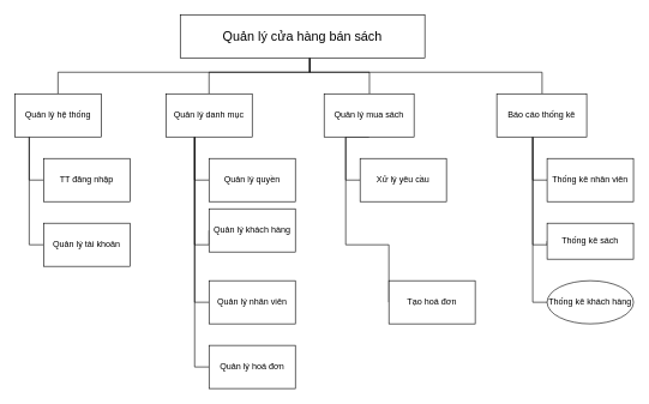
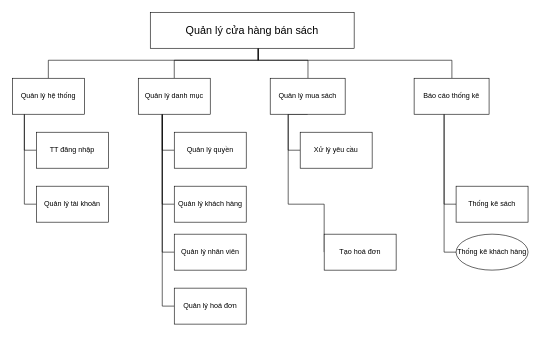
  <mxCell id="0" />
  <mxCell id="1" parent="0" />
  <mxCell id="2" style="edgeStyle=orthogonalEdgeStyle;rounded=0;orthogonalLoop=1;jettySize=auto;html=1;endArrow=none;endFill=0;" edge="1" parent="1" source="6" target="16"><mxGeometry relative="1" as="geometry"><Array as="points"><mxPoint x="430" y="100" /><mxPoint x="290" y="100" /></Array></mxGeometry></mxCell>
  <mxCell id="3" style="edgeStyle=orthogonalEdgeStyle;rounded=0;orthogonalLoop=1;jettySize=auto;html=1;endArrow=none;endFill=0;" edge="1" parent="1" source="6" target="28"><mxGeometry relative="1" as="geometry"><Array as="points"><mxPoint x="430" y="100" /><mxPoint x="753" y="100" /></Array></mxGeometry></mxCell>
  <mxCell id="4" style="edgeStyle=orthogonalEdgeStyle;rounded=0;orthogonalLoop=1;jettySize=auto;html=1;entryX=0.5;entryY=0;entryDx=0;entryDy=0;endArrow=none;endFill=0;" edge="1" parent="1" source="6" target="9"><mxGeometry relative="1" as="geometry"><Array as="points"><mxPoint x="430" y="100" /><mxPoint x="80" y="100" /></Array></mxGeometry></mxCell>
  <mxCell id="5" style="edgeStyle=orthogonalEdgeStyle;rounded=0;orthogonalLoop=1;jettySize=auto;html=1;endArrow=none;endFill=0;" edge="1" parent="1" source="6" target="23"><mxGeometry relative="1" as="geometry"><Array as="points"><mxPoint x="430" y="100" /><mxPoint x="513" y="100" /></Array></mxGeometry></mxCell>
  <mxCell id="6" value="Quản lý cửa hàng bán sách" style="rounded=0;whiteSpace=wrap;html=1;fontSize=18;" vertex="1" parent="1"><mxGeometry x="250" y="20" width="340" height="60" as="geometry" /></mxCell>
  <mxCell id="7" style="edgeStyle=orthogonalEdgeStyle;rounded=0;orthogonalLoop=1;jettySize=auto;html=1;entryX=0;entryY=0.5;entryDx=0;entryDy=0;endArrow=none;endFill=0;" edge="1" parent="1" source="9" target="11"><mxGeometry relative="1" as="geometry"><Array as="points"><mxPoint x="40" y="250" /></Array></mxGeometry></mxCell>
  <mxCell id="8" style="edgeStyle=orthogonalEdgeStyle;rounded=0;orthogonalLoop=1;jettySize=auto;html=1;entryX=0;entryY=0.5;entryDx=0;entryDy=0;endArrow=none;endFill=0;" edge="1" parent="1" source="9" target="10"><mxGeometry relative="1" as="geometry"><Array as="points"><mxPoint x="40" y="340" /></Array></mxGeometry></mxCell>
  <mxCell id="9" value="Quản lý hệ thống" style="rounded=0;whiteSpace=wrap;html=1;" vertex="1" parent="1"><mxGeometry x="20" y="130" width="120" height="60" as="geometry" /></mxCell>
  <mxCell id="10" value="Quản lý tài khoản" style="rounded=0;whiteSpace=wrap;html=1;" vertex="1" parent="1"><mxGeometry x="60" y="310" width="120" height="60" as="geometry" /></mxCell>
  <mxCell id="11" value="TT đăng nhập" style="rounded=0;whiteSpace=wrap;html=1;" vertex="1" parent="1"><mxGeometry x="60" y="220" width="120" height="60" as="geometry" /></mxCell>
  <mxCell id="12" style="edgeStyle=orthogonalEdgeStyle;rounded=0;orthogonalLoop=1;jettySize=auto;html=1;entryX=0;entryY=0.5;entryDx=0;entryDy=0;endArrow=none;endFill=0;" edge="1" parent="1" source="16" target="17"><mxGeometry relative="1" as="geometry"><Array as="points"><mxPoint x="270" y="250" /></Array></mxGeometry></mxCell>
  <mxCell id="13" style="edgeStyle=orthogonalEdgeStyle;rounded=0;orthogonalLoop=1;jettySize=auto;html=1;entryX=0;entryY=0.5;entryDx=0;entryDy=0;endArrow=none;endFill=0;" edge="1" parent="1" source="16" target="18"><mxGeometry relative="1" as="geometry"><Array as="points"><mxPoint x="270" y="340" /></Array></mxGeometry></mxCell>
  <mxCell id="14" style="edgeStyle=orthogonalEdgeStyle;rounded=0;orthogonalLoop=1;jettySize=auto;html=1;entryX=0;entryY=0.5;entryDx=0;entryDy=0;endArrow=none;endFill=0;" edge="1" parent="1" source="16" target="19"><mxGeometry relative="1" as="geometry"><Array as="points"><mxPoint x="270" y="420" /></Array></mxGeometry></mxCell>
  <mxCell id="15" style="edgeStyle=orthogonalEdgeStyle;rounded=0;orthogonalLoop=1;jettySize=auto;html=1;entryX=0;entryY=0.5;entryDx=0;entryDy=0;endArrow=none;endFill=0;" edge="1" parent="1" source="16" target="20"><mxGeometry relative="1" as="geometry"><Array as="points"><mxPoint x="270" y="510" /></Array></mxGeometry></mxCell>
  <mxCell id="16" value="Quản lý danh mục" style="rounded=0;whiteSpace=wrap;html=1;" vertex="1" parent="1"><mxGeometry x="230" y="130" width="120" height="60" as="geometry" /></mxCell>
  <mxCell id="17" value="Quản lý quyền" style="rounded=0;whiteSpace=wrap;html=1;" vertex="1" parent="1"><mxGeometry x="290" y="220" width="120" height="60" as="geometry" /></mxCell>
- <mxCell id="18" value="Quản lý khách hàng" style="rounded=0;whiteSpace=wrap;html=1;" vertex="1" parent="1"><mxGeometry x="290" y="290" width="120" height="60" as="geometry" /></mxCell>
+ <mxCell id="18" value="Quản lý khách hàng" style="rounded=0;whiteSpace=wrap;html=1;" vertex="1" parent="1"><mxGeometry x="290" y="310" width="120" height="60" as="geometry" /></mxCell>
  <mxCell id="19" value="Quản lý nhân viên" style="rounded=0;whiteSpace=wrap;html=1;" vertex="1" parent="1"><mxGeometry x="290" y="390" width="120" height="60" as="geometry" /></mxCell>
  <mxCell id="20" value="Quản lý hoá đơn" style="rounded=0;whiteSpace=wrap;html=1;" vertex="1" parent="1"><mxGeometry x="290" y="480" width="120" height="60" as="geometry" /></mxCell>
  <mxCell id="21" style="edgeStyle=orthogonalEdgeStyle;rounded=0;orthogonalLoop=1;jettySize=auto;html=1;exitX=0.5;exitY=1;exitDx=0;exitDy=0;entryX=0;entryY=0.5;entryDx=0;entryDy=0;endArrow=none;endFill=0;" edge="1" parent="1" source="23" target="32"><mxGeometry relative="1" as="geometry"><Array as="points"><mxPoint x="480" y="190" /><mxPoint x="480" y="250" /></Array></mxGeometry></mxCell>
  <mxCell id="22" style="edgeStyle=orthogonalEdgeStyle;rounded=0;orthogonalLoop=1;jettySize=auto;html=1;entryX=0;entryY=0.5;entryDx=0;entryDy=0;endArrow=none;endFill=0;" edge="1" parent="1" source="23" target="24"><mxGeometry relative="1" as="geometry"><Array as="points"><mxPoint x="480" y="340" /></Array></mxGeometry></mxCell>
  <mxCell id="23" value="Quản lý mua sách" style="rounded=0;whiteSpace=wrap;html=1;" vertex="1" parent="1"><mxGeometry x="450" y="130" width="125" height="60" as="geometry" /></mxCell>
  <mxCell id="24" value="Tạo hoá đơn" style="rounded=0;whiteSpace=wrap;html=1;" vertex="1" parent="1"><mxGeometry x="540" y="390" width="120" height="60" as="geometry" /></mxCell>
- <mxCell id="25" style="edgeStyle=orthogonalEdgeStyle;rounded=0;orthogonalLoop=1;jettySize=auto;html=1;entryX=0;entryY=0.5;entryDx=0;entryDy=0;endArrow=none;endFill=0;" edge="1" parent="1" source="28" target="29"><mxGeometry relative="1" as="geometry"><Array as="points"><mxPoint x="740" y="250" /></Array></mxGeometry></mxCell>
  <mxCell id="26" style="edgeStyle=orthogonalEdgeStyle;rounded=0;orthogonalLoop=1;jettySize=auto;html=1;entryX=0;entryY=0.5;entryDx=0;entryDy=0;endArrow=none;endFill=0;" edge="1" parent="1" source="28" target="30"><mxGeometry relative="1" as="geometry"><Array as="points"><mxPoint x="740" y="340" /></Array></mxGeometry></mxCell>
  <mxCell id="27" style="edgeStyle=orthogonalEdgeStyle;rounded=0;orthogonalLoop=1;jettySize=auto;html=1;entryX=0;entryY=0.5;entryDx=0;entryDy=0;endArrow=none;endFill=0;" edge="1" parent="1" source="28" target="31"><mxGeometry relative="1" as="geometry"><Array as="points"><mxPoint x="740" y="420" /></Array></mxGeometry></mxCell>
  <mxCell id="28" value="Báo cáo thống kê" style="rounded=0;whiteSpace=wrap;html=1;" vertex="1" parent="1"><mxGeometry x="690" y="130" width="125" height="60" as="geometry" /></mxCell>
- <mxCell id="29" value="Thống kê nhân viên" style="rounded=0;whiteSpace=wrap;html=1;" vertex="1" parent="1"><mxGeometry x="760" y="220" width="120" height="60" as="geometry" /></mxCell>
- <mxCell id="30" value="Thống kê sách" style="rounded=0;whiteSpace=wrap;html=1;" vertex="1" parent="1"><mxGeometry x="760" y="310" width="120" height="50" as="geometry" /></mxCell>
+ <mxCell id="30" value="Thống kê sách" style="rounded=0;whiteSpace=wrap;html=1;" vertex="1" parent="1"><mxGeometry x="760" y="310" width="120" height="60" as="geometry" /></mxCell>
  <mxCell id="31" value="Thống kê khách hàng" style="ellipse;whiteSpace=wrap;html=1;" vertex="1" parent="1"><mxGeometry x="760" y="390" width="120" height="60" as="geometry" /></mxCell>
  <mxCell id="32" value="Xử lý yêu cầu" style="rounded=0;whiteSpace=wrap;html=1;" vertex="1" parent="1"><mxGeometry x="500" y="220" width="120" height="60" as="geometry" /></mxCell>
